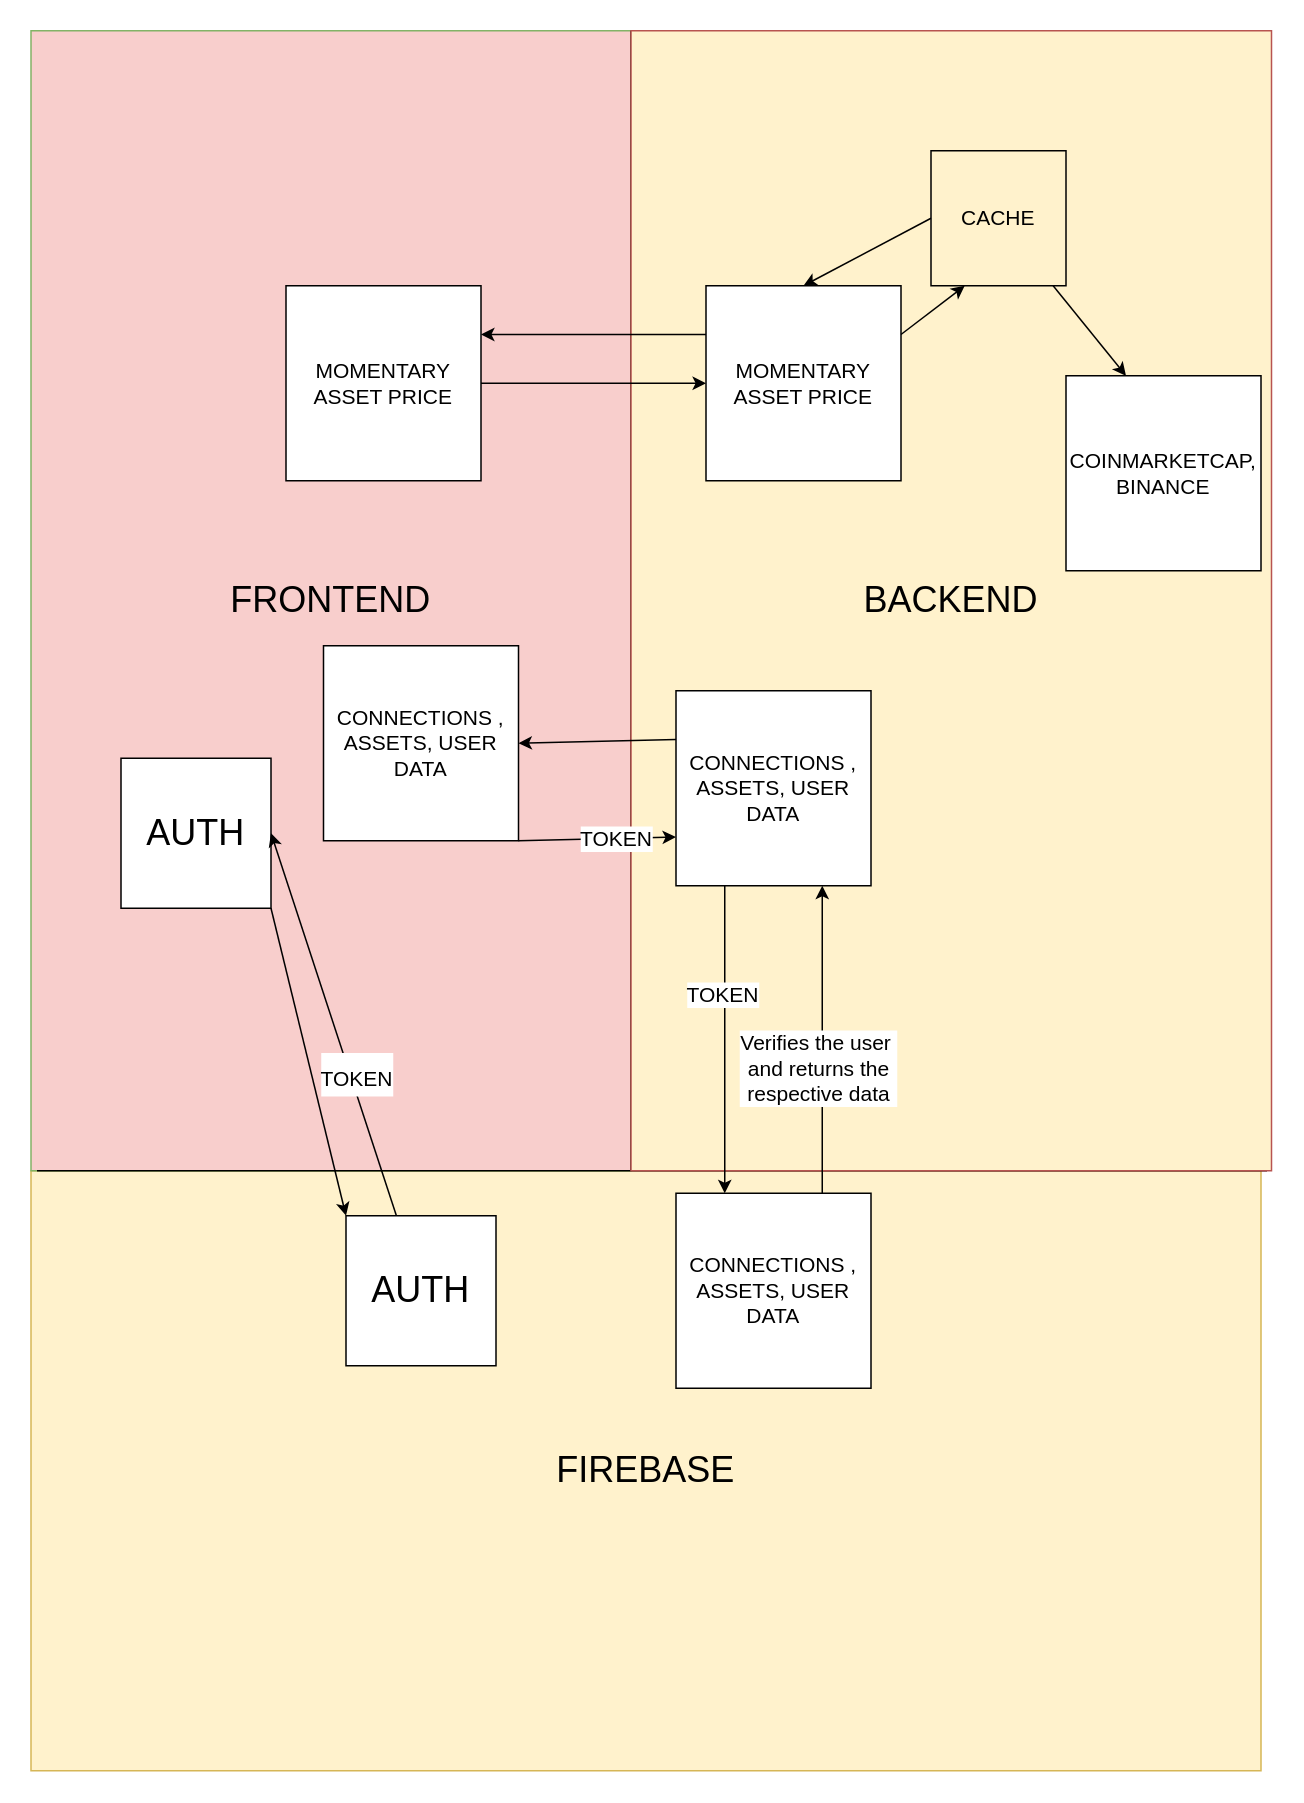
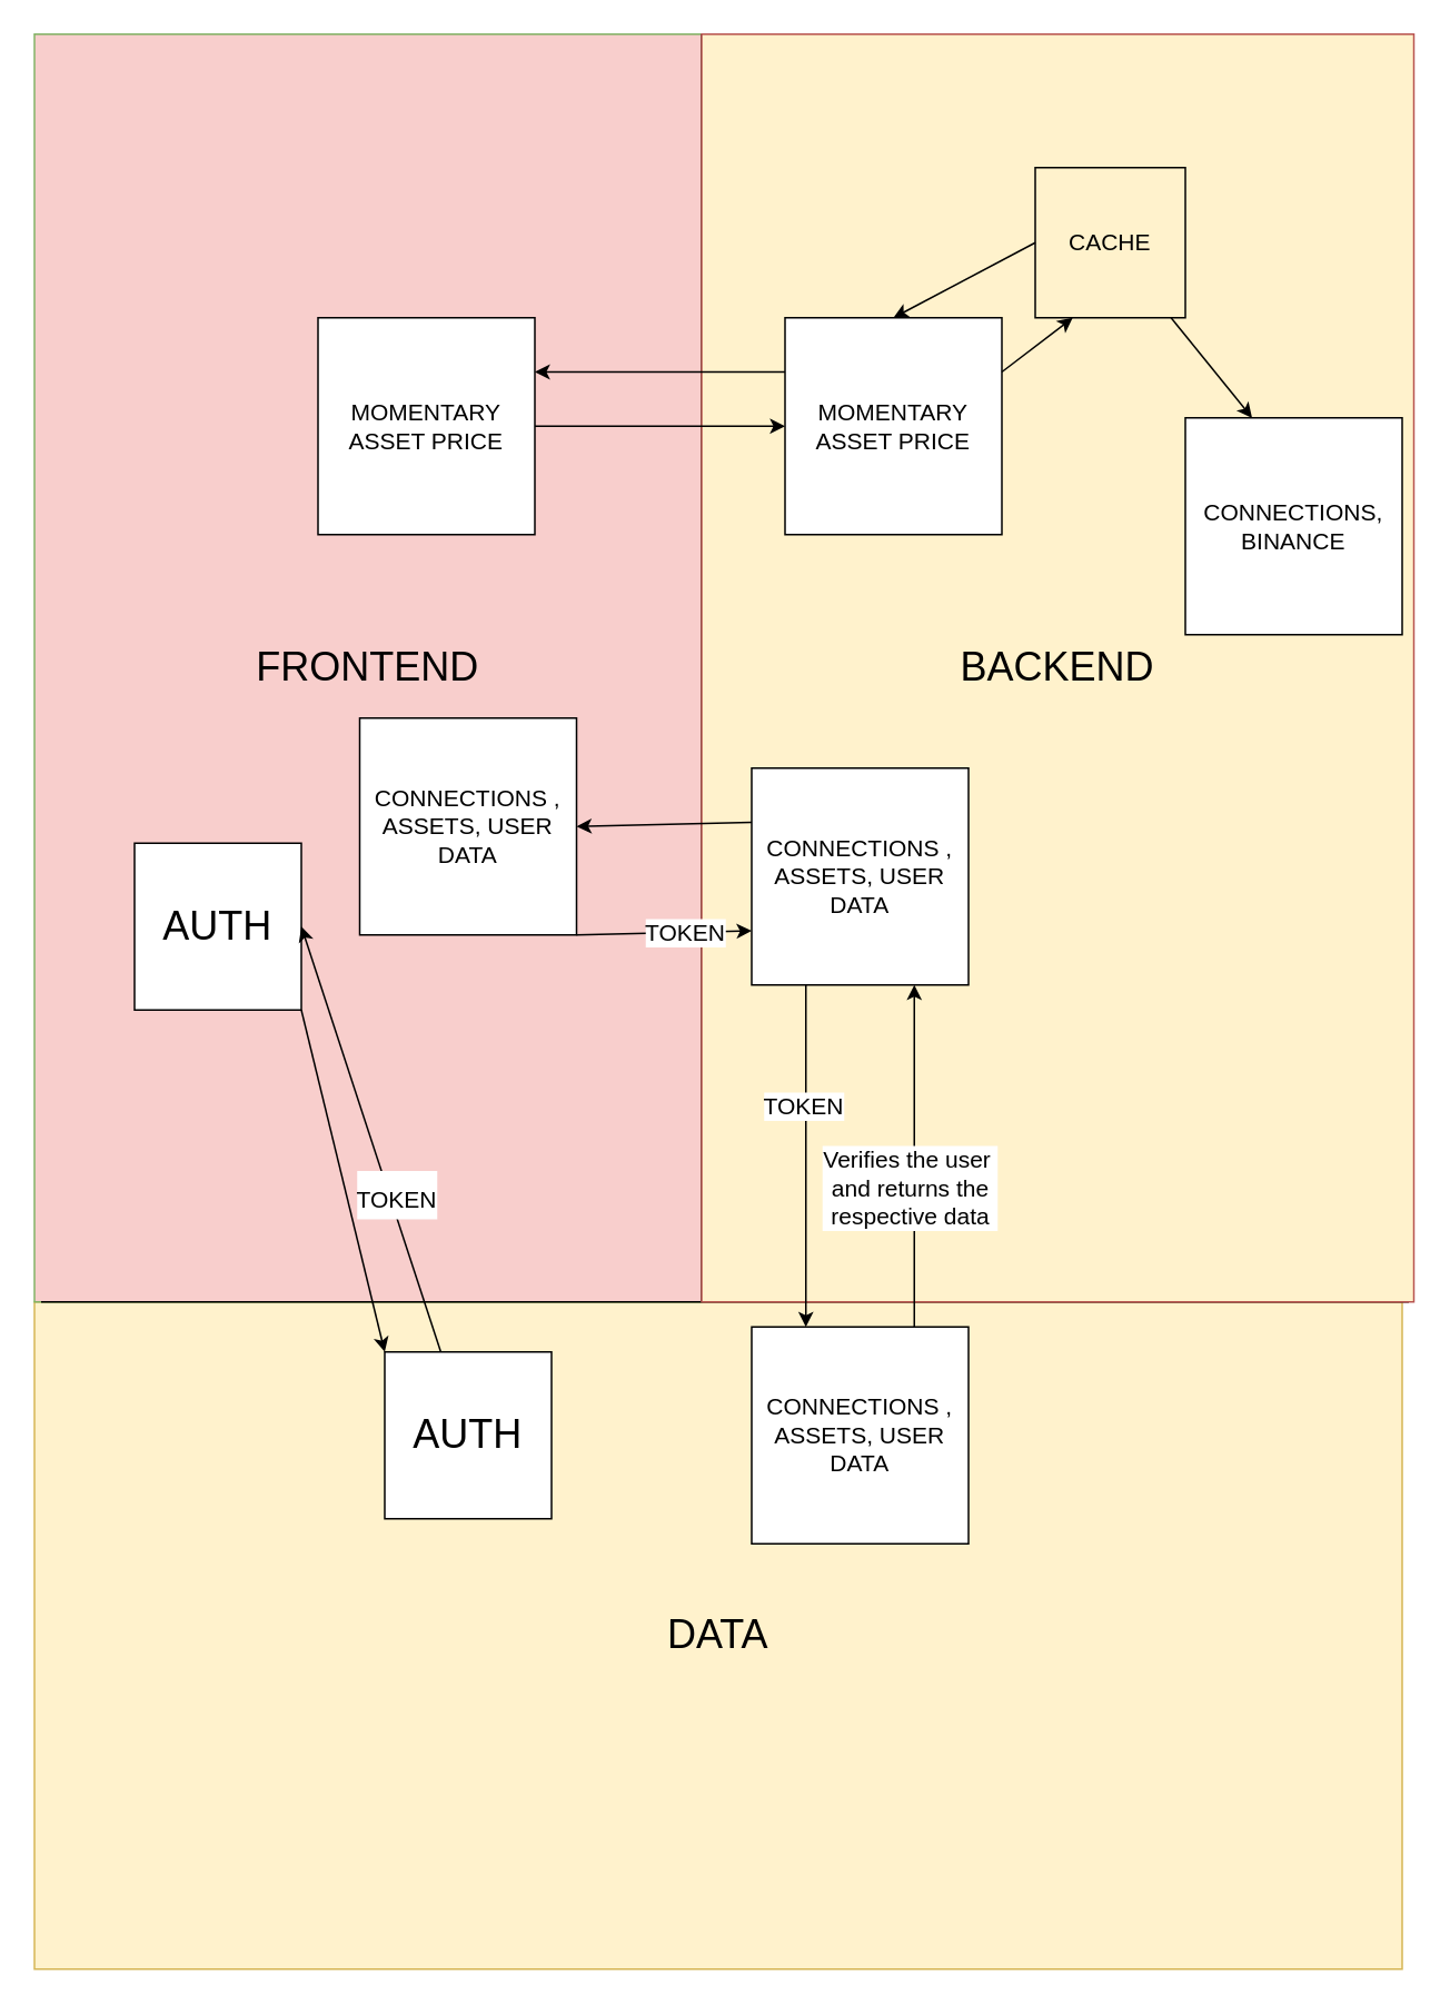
  <mxCell id="0" />
  <mxCell id="1" parent="0" />
- <mxCell id="2" value="FIREBASE" style="rounded=0;whiteSpace=wrap;html=1;fontSize=24;fillColor=#fff2cc;strokeColor=#d6b656;movable=0;resizable=0;rotatable=0;deletable=0;editable=0;connectable=0;" vertex="1" parent="1"><mxGeometry y="780" width="820" height="400" as="geometry" x="20" /></mxCell>
+ <mxCell id="2" value="DATA" style="rounded=0;whiteSpace=wrap;html=1;fontSize=24;fillColor=#fff2cc;strokeColor=#d6b656;movable=0;resizable=0;rotatable=0;deletable=0;editable=0;connectable=0;" vertex="1" parent="1"><mxGeometry y="780" width="820" height="400" as="geometry" x="20" /></mxCell>
  <mxCell id="3" value="FRONTEND" style="rounded=0;whiteSpace=wrap;html=1;fontSize=24;fillColor=#f8cecc;strokeColor=#82b366;movable=0;resizable=0;rotatable=0;deletable=0;editable=0;connectable=0;" vertex="1" parent="1"><mxGeometry width="400" height="760" as="geometry" x="20" y="20" /></mxCell>
  <mxCell id="4" value="&lt;font style=&quot;font-size: 24px;&quot;&gt;AUTH&lt;/font&gt;" style="whiteSpace=wrap;html=1;aspect=fixed;" vertex="1" parent="1"><mxGeometry x="80" y="505" width="100" height="100" as="geometry" /></mxCell>
  <mxCell id="5" value="" style="endArrow=none;html=1;rounded=0;" edge="1" parent="1"><mxGeometry width="50" height="50" relative="1" as="geometry"><mxPoint x="24" y="780" as="sourcePoint" /><mxPoint x="844" y="780" as="targetPoint" /></mxGeometry></mxCell>
  <mxCell id="6" value="" style="endArrow=none;html=1;rounded=0;" edge="1" parent="1"><mxGeometry width="50" height="50" relative="1" as="geometry"><mxPoint x="420" as="sourcePoint" y="20" /><mxPoint x="420" y="780" as="targetPoint" /></mxGeometry></mxCell>
  <mxCell id="7" value="&lt;font style=&quot;font-size: 24px;&quot;&gt;AUTH&lt;/font&gt;" style="whiteSpace=wrap;html=1;aspect=fixed;" vertex="1" parent="1"><mxGeometry x="230" y="810" width="100" height="100" as="geometry" /></mxCell>
  <mxCell id="8" value="" style="endArrow=classic;html=1;rounded=0;fontSize=24;exitX=1;exitY=1;exitDx=0;exitDy=0;entryX=0;entryY=0;entryDx=0;entryDy=0;" edge="1" parent="1" source="4" target="7"><mxGeometry width="50" height="50" relative="1" as="geometry"><mxPoint x="790" y="600" as="sourcePoint" /><mxPoint x="840" y="550" as="targetPoint" /></mxGeometry></mxCell>
  <mxCell id="9" value="BACKEND" style="rounded=0;whiteSpace=wrap;html=1;fontSize=24;fillColor=#fff2cc;strokeColor=#b85450;movable=0;resizable=0;rotatable=0;deletable=0;editable=0;connectable=0;" vertex="1" parent="1"><mxGeometry x="420" width="427" height="760" as="geometry" y="20" /></mxCell>
  <mxCell id="10" value="" style="endArrow=classic;html=1;rounded=0;fontSize=24;entryX=1;entryY=0.5;entryDx=0;entryDy=0;" edge="1" parent="1" source="7" target="4"><mxGeometry width="50" height="50" relative="1" as="geometry"><mxPoint x="730" y="870" as="sourcePoint" /><mxPoint x="780" y="820" as="targetPoint" /></mxGeometry></mxCell>
  <mxCell id="11" value="&lt;font style=&quot;font-size: 14px;&quot;&gt;TOKEN&lt;/font&gt;" style="edgeLabel;html=1;align=center;verticalAlign=middle;resizable=0;points=[];fontSize=24;" vertex="1" connectable="0" parent="10"><mxGeometry x="-0.261" y="-4" relative="1" as="geometry"><mxPoint y="1" as="offset" /></mxGeometry></mxCell>
  <mxCell id="12" value="CONNECTIONS , ASSETS, USER DATA" style="whiteSpace=wrap;html=1;aspect=fixed;fontSize=14;" vertex="1" parent="1"><mxGeometry x="215" y="430" width="130" height="130" as="geometry" /></mxCell>
  <mxCell id="13" value="CONNECTIONS , ASSETS, USER DATA" style="whiteSpace=wrap;html=1;aspect=fixed;fontSize=14;" vertex="1" parent="1"><mxGeometry x="450" y="460" width="130" height="130" as="geometry" /></mxCell>
  <mxCell id="14" value="CONNECTIONS , ASSETS, USER DATA" style="whiteSpace=wrap;html=1;aspect=fixed;fontSize=14;" vertex="1" parent="1"><mxGeometry x="450" y="795" width="130" height="130" as="geometry" /></mxCell>
  <mxCell id="15" value="" style="endArrow=classic;html=1;rounded=0;fontSize=14;exitX=0.25;exitY=1;exitDx=0;exitDy=0;entryX=0.25;entryY=0;entryDx=0;entryDy=0;" edge="1" parent="1" source="13" target="14"><mxGeometry width="50" height="50" relative="1" as="geometry"><mxPoint x="730" y="620" as="sourcePoint" /><mxPoint x="780" y="570" as="targetPoint" /></mxGeometry></mxCell>
  <mxCell id="16" value="TOKEN" style="edgeLabel;html=1;align=center;verticalAlign=middle;resizable=0;points=[];fontSize=14;" vertex="1" connectable="0" parent="15"><mxGeometry x="-0.3" y="-2" relative="1" as="geometry"><mxPoint as="offset" /></mxGeometry></mxCell>
  <mxCell id="17" value="" style="endArrow=classic;html=1;rounded=0;fontSize=14;exitX=1;exitY=1;exitDx=0;exitDy=0;entryX=0;entryY=0.75;entryDx=0;entryDy=0;" edge="1" parent="1" source="12" target="13"><mxGeometry width="50" height="50" relative="1" as="geometry"><mxPoint x="730" y="620" as="sourcePoint" /><mxPoint x="780" y="570" as="targetPoint" /></mxGeometry></mxCell>
  <mxCell id="18" value="TOKEN" style="edgeLabel;html=1;align=center;verticalAlign=middle;resizable=0;points=[];fontSize=14;" vertex="1" connectable="0" parent="17"><mxGeometry x="0.232" relative="1" as="geometry"><mxPoint as="offset" /></mxGeometry></mxCell>
  <mxCell id="19" value="" style="endArrow=classic;html=1;rounded=0;fontSize=14;exitX=0.75;exitY=0;exitDx=0;exitDy=0;entryX=0.75;entryY=1;entryDx=0;entryDy=0;" edge="1" parent="1" source="14" target="13"><mxGeometry width="50" height="50" relative="1" as="geometry"><mxPoint x="492.5" y="600" as="sourcePoint" /><mxPoint x="600" y="620" as="targetPoint" /></mxGeometry></mxCell>
  <mxCell id="20" value="Verifies the user&amp;nbsp;&lt;br&gt;and returns the&lt;br&gt;respective data" style="edgeLabel;html=1;align=center;verticalAlign=middle;resizable=0;points=[];fontSize=14;" vertex="1" connectable="0" parent="19"><mxGeometry x="-0.177" y="3" relative="1" as="geometry"><mxPoint as="offset" /></mxGeometry></mxCell>
  <mxCell id="21" value="" style="endArrow=classic;html=1;rounded=0;fontSize=14;exitX=0;exitY=0.25;exitDx=0;exitDy=0;entryX=1;entryY=0.5;entryDx=0;entryDy=0;" edge="1" parent="1" source="13" target="12"><mxGeometry width="50" height="50" relative="1" as="geometry"><mxPoint x="410" y="570" as="sourcePoint" /><mxPoint x="460" y="567.5" as="targetPoint" /></mxGeometry></mxCell>
  <mxCell id="22" value="MOMENTARY ASSET PRICE" style="whiteSpace=wrap;html=1;aspect=fixed;fontSize=14;" vertex="1" parent="1"><mxGeometry x="190" y="190" width="130" height="130" as="geometry" /></mxCell>
  <mxCell id="23" value="MOMENTARY ASSET PRICE" style="whiteSpace=wrap;html=1;aspect=fixed;fontSize=14;" vertex="1" parent="1"><mxGeometry x="470" y="190" width="130" height="130" as="geometry" /></mxCell>
  <mxCell id="24" value="CACHE" style="whiteSpace=wrap;html=1;aspect=fixed;fontSize=14;fillColor=#fff2cc;" vertex="1" parent="1"><mxGeometry x="620" y="100" width="90" height="90" as="geometry" /></mxCell>
  <mxCell id="25" value="" style="endArrow=classic;html=1;rounded=0;fontSize=14;entryX=0;entryY=0.5;entryDx=0;entryDy=0;" edge="1" parent="1" source="22" target="23"><mxGeometry width="50" height="50" relative="1" as="geometry"><mxPoint x="590" y="500" as="sourcePoint" /><mxPoint x="640" y="450" as="targetPoint" /></mxGeometry></mxCell>
  <mxCell id="26" value="" style="endArrow=classic;html=1;rounded=0;fontSize=14;entryX=0.25;entryY=1;entryDx=0;entryDy=0;exitX=1;exitY=0.25;exitDx=0;exitDy=0;" edge="1" parent="1" source="23" target="24"><mxGeometry width="50" height="50" relative="1" as="geometry"><mxPoint x="600" y="240" as="sourcePoint" /><mxPoint x="750" y="240" as="targetPoint" /></mxGeometry></mxCell>
  <mxCell id="27" value="" style="endArrow=classic;html=1;rounded=0;fontSize=14;" edge="1" parent="1" source="24"><mxGeometry width="50" height="50" relative="1" as="geometry"><mxPoint x="610" y="250" as="sourcePoint" /><mxPoint x="750" y="250" as="targetPoint" /></mxGeometry></mxCell>
- <mxCell id="28" value="COINMARKETCAP, BINANCE" style="whiteSpace=wrap;html=1;aspect=fixed;fontSize=14;" vertex="1" parent="1"><mxGeometry x="710" y="250" width="130" height="130" as="geometry" /></mxCell>
+ <mxCell id="28" value="CONNECTIONS, BINANCE" style="whiteSpace=wrap;html=1;aspect=fixed;fontSize=14;" vertex="1" parent="1"><mxGeometry x="710" y="250" width="130" height="130" as="geometry" /></mxCell>
  <mxCell id="29" value="" style="endArrow=classic;html=1;rounded=0;fontSize=14;entryX=0.5;entryY=0;entryDx=0;entryDy=0;exitX=0;exitY=0.5;exitDx=0;exitDy=0;" edge="1" parent="1" source="24" target="23"><mxGeometry width="50" height="50" relative="1" as="geometry"><mxPoint x="785" y="260" as="sourcePoint" /><mxPoint x="720" y="155" as="targetPoint" /></mxGeometry></mxCell>
  <mxCell id="30" value="" style="endArrow=classic;html=1;rounded=0;fontSize=14;entryX=1;entryY=0.25;entryDx=0;entryDy=0;exitX=0;exitY=0.25;exitDx=0;exitDy=0;" edge="1" parent="1" source="23" target="22"><mxGeometry width="50" height="50" relative="1" as="geometry"><mxPoint x="630" y="155" as="sourcePoint" /><mxPoint x="545" y="200" as="targetPoint" /></mxGeometry></mxCell>
